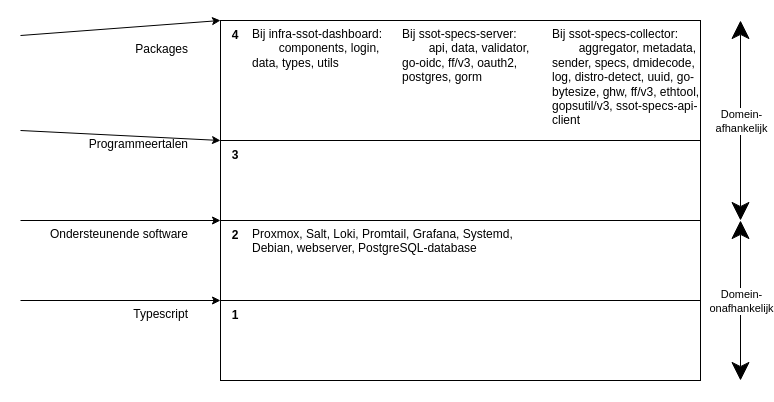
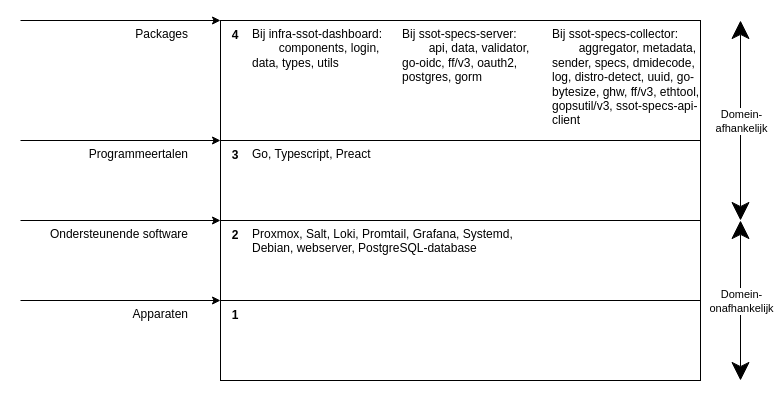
  <mxCell id="0" />
  <mxCell id="1" parent="0" />
  <mxCell id="2" value="" style="rounded=0;whiteSpace=wrap;html=1;fillColor=none;" parent="1" vertex="1"><mxGeometry x="220" y="20" width="480" height="120" as="geometry" /></mxCell>
  <mxCell id="3" value="4" style="text;html=1;strokeColor=none;fillColor=none;align=center;verticalAlign=middle;whiteSpace=wrap;rounded=0;fontStyle=1" parent="1" vertex="1"><mxGeometry x="220" y="20" width="30" height="30" as="geometry" /></mxCell>
  <mxCell id="4" value="" style="rounded=0;whiteSpace=wrap;html=1;fillColor=none;" parent="1" vertex="1"><mxGeometry x="220" y="140" width="480" height="80" as="geometry" /></mxCell>
  <mxCell id="5" value="3" style="text;html=1;strokeColor=none;fillColor=none;align=center;verticalAlign=middle;whiteSpace=wrap;rounded=0;fontStyle=1" parent="1" vertex="1"><mxGeometry x="220" y="140" width="30" height="30" as="geometry" /></mxCell>
  <mxCell id="6" value="" style="rounded=0;whiteSpace=wrap;html=1;fillColor=none;" parent="1" vertex="1"><mxGeometry x="220" y="220" width="480" height="80" as="geometry" /></mxCell>
  <mxCell id="7" value="2" style="text;html=1;strokeColor=none;fillColor=none;align=center;verticalAlign=middle;whiteSpace=wrap;rounded=0;fontStyle=1" parent="1" vertex="1"><mxGeometry x="220" y="220" width="30" height="30" as="geometry" /></mxCell>
  <mxCell id="8" value="" style="rounded=0;whiteSpace=wrap;html=1;fillColor=none;" parent="1" vertex="1"><mxGeometry x="220" y="300" width="480" height="80" as="geometry" /></mxCell>
  <mxCell id="9" value="1" style="text;html=1;strokeColor=none;fillColor=none;align=center;verticalAlign=middle;whiteSpace=wrap;rounded=0;fontStyle=1" parent="1" vertex="1"><mxGeometry x="220" y="300" width="30" height="30" as="geometry" /></mxCell>
- <mxCell id="10" value="Packages" style="text;html=1;strokeColor=none;fillColor=none;align=right;verticalAlign=top;whiteSpace=wrap;rounded=0;" parent="1" vertex="1"><mxGeometry x="20" y="35" width="170" height="80" as="geometry" /></mxCell>
+ <mxCell id="10" value="Packages" style="text;html=1;strokeColor=none;fillColor=none;align=right;verticalAlign=top;whiteSpace=wrap;rounded=0;" parent="1" vertex="1"><mxGeometry x="20" y="20" width="170" height="80" as="geometry" /></mxCell>
  <mxCell id="11" value="" style="endArrow=classic;html=1;rounded=0;entryX=0;entryY=0;entryDx=0;entryDy=0;exitX=0;exitY=0;exitDx=0;exitDy=0;" parent="1" source="10" edge="1"><mxGeometry width="50" height="50" relative="1" as="geometry"><mxPoint x="110" y="40" as="sourcePoint" /><mxPoint x="220" y="20" as="targetPoint" /></mxGeometry></mxCell>
- <mxCell id="12" value="Programmeertalen" style="text;html=1;strokeColor=none;fillColor=none;align=right;verticalAlign=top;whiteSpace=wrap;rounded=0;" parent="1" vertex="1"><mxGeometry x="20" y="130" width="170" height="80" as="geometry" /></mxCell>
+ <mxCell id="12" value="Programmeertalen" style="text;html=1;strokeColor=none;fillColor=none;align=right;verticalAlign=top;whiteSpace=wrap;rounded=0;" parent="1" vertex="1"><mxGeometry x="20" y="140" width="170" height="80" as="geometry" /></mxCell>
  <mxCell id="13" value="" style="endArrow=classic;html=1;rounded=0;entryX=0;entryY=0;entryDx=0;entryDy=0;exitX=0;exitY=0;exitDx=0;exitDy=0;" parent="1" source="12" edge="1"><mxGeometry width="50" height="50" relative="1" as="geometry"><mxPoint x="110" y="160" as="sourcePoint" /><mxPoint x="220" y="140" as="targetPoint" /></mxGeometry></mxCell>
  <mxCell id="14" value="Ondersteunende software" style="text;html=1;strokeColor=none;fillColor=none;align=right;verticalAlign=top;whiteSpace=wrap;rounded=0;" parent="1" vertex="1"><mxGeometry x="20" y="220" width="170" height="80" as="geometry" /></mxCell>
  <mxCell id="15" value="" style="endArrow=classic;html=1;rounded=0;entryX=0;entryY=0;entryDx=0;entryDy=0;exitX=0;exitY=0;exitDx=0;exitDy=0;" parent="1" source="14" edge="1"><mxGeometry width="50" height="50" relative="1" as="geometry"><mxPoint x="110" y="240" as="sourcePoint" /><mxPoint x="220" y="220" as="targetPoint" /></mxGeometry></mxCell>
- <mxCell id="16" value="Typescript" style="text;html=1;strokeColor=none;fillColor=none;align=right;verticalAlign=top;whiteSpace=wrap;rounded=0;" parent="1" vertex="1"><mxGeometry x="20" y="300" width="170" height="80" as="geometry" /></mxCell>
+ <mxCell id="16" value="Apparaten" style="text;html=1;strokeColor=none;fillColor=none;align=right;verticalAlign=top;whiteSpace=wrap;rounded=0;" parent="1" vertex="1"><mxGeometry x="20" y="300" width="170" height="80" as="geometry" /></mxCell>
  <mxCell id="17" value="" style="endArrow=classic;html=1;rounded=0;entryX=0;entryY=0;entryDx=0;entryDy=0;exitX=0;exitY=0;exitDx=0;exitDy=0;" parent="1" source="16" edge="1"><mxGeometry width="50" height="50" relative="1" as="geometry"><mxPoint x="110" y="320" as="sourcePoint" /><mxPoint x="220" y="300" as="targetPoint" /></mxGeometry></mxCell>
  <mxCell id="18" value="Proxmox, Salt, Loki, Promtail, Grafana, Systemd, Debian, webserver, PostgreSQL-database" style="text;html=1;strokeColor=none;fillColor=none;align=left;verticalAlign=top;whiteSpace=wrap;rounded=0;" parent="1" vertex="1"><mxGeometry x="250" y="220" width="290" height="80" as="geometry" /></mxCell>
+ <mxCell id="19" value="Go, Typescript, Preact" style="text;html=1;strokeColor=none;fillColor=none;align=left;verticalAlign=top;whiteSpace=wrap;rounded=0;" parent="1" vertex="1"><mxGeometry x="250" y="140" width="290" height="80" as="geometry" /></mxCell>
  <mxCell id="20" value="Bij infra-ssot-dashboard:&lt;br&gt;&lt;span style=&quot;white-space: pre;&quot;&gt;&#09;&lt;/span&gt;components, login, data, types, utils" style="text;html=1;strokeColor=none;fillColor=none;align=left;verticalAlign=top;whiteSpace=wrap;rounded=0;" vertex="1" parent="1"><mxGeometry x="250" y="20" width="140" height="120" as="geometry" /></mxCell>
  <mxCell id="21" value="Bij ssot-specs-server:&lt;br&gt;&lt;span style=&quot;white-space: pre;&quot;&gt;&#09;&lt;/span&gt;api, data, validator, go-oidc, ff/v3, oauth2, postgres, gorm" style="text;html=1;strokeColor=none;fillColor=none;align=left;verticalAlign=top;whiteSpace=wrap;rounded=0;" vertex="1" parent="1"><mxGeometry x="400" y="20" width="150" height="120" as="geometry" /></mxCell>
  <mxCell id="22" value="Bij ssot-specs-collector:&lt;br&gt;&lt;span style=&quot;white-space: pre;&quot;&gt;&#09;&lt;/span&gt;aggregator, metadata, sender, specs, dmidecode, log, distro-detect, uuid, go-bytesize, ghw, ff/v3, ethtool, gopsutil/v3, ssot-specs-api-client" style="text;html=1;strokeColor=none;fillColor=none;align=left;verticalAlign=top;whiteSpace=wrap;rounded=0;" vertex="1" parent="1"><mxGeometry x="550" y="20" width="150" height="120" as="geometry" /></mxCell>
  <mxCell id="23" value="" style="endArrow=classic;html=1;rounded=0;startArrow=classic;startFill=1;endSize=16;startSize=16;" edge="1" parent="1"><mxGeometry relative="1" as="geometry"><mxPoint x="740" y="380" as="sourcePoint" /><mxPoint x="740" y="220" as="targetPoint" /></mxGeometry></mxCell>
  <mxCell id="24" value="Domein-&lt;br&gt;onafhankelijk" style="edgeLabel;resizable=0;html=1;align=center;verticalAlign=middle;" connectable="0" vertex="1" parent="23"><mxGeometry relative="1" as="geometry" /></mxCell>
  <mxCell id="25" value="" style="endArrow=classic;html=1;rounded=0;startArrow=classic;startFill=1;endSize=16;startSize=16;" edge="1" parent="1"><mxGeometry relative="1" as="geometry"><mxPoint x="740" y="220" as="sourcePoint" /><mxPoint x="740" y="20" as="targetPoint" /></mxGeometry></mxCell>
  <mxCell id="26" value="Domein-&lt;br&gt;afhankelijk" style="edgeLabel;resizable=0;html=1;align=center;verticalAlign=middle;" connectable="0" vertex="1" parent="25"><mxGeometry relative="1" as="geometry" /></mxCell>
